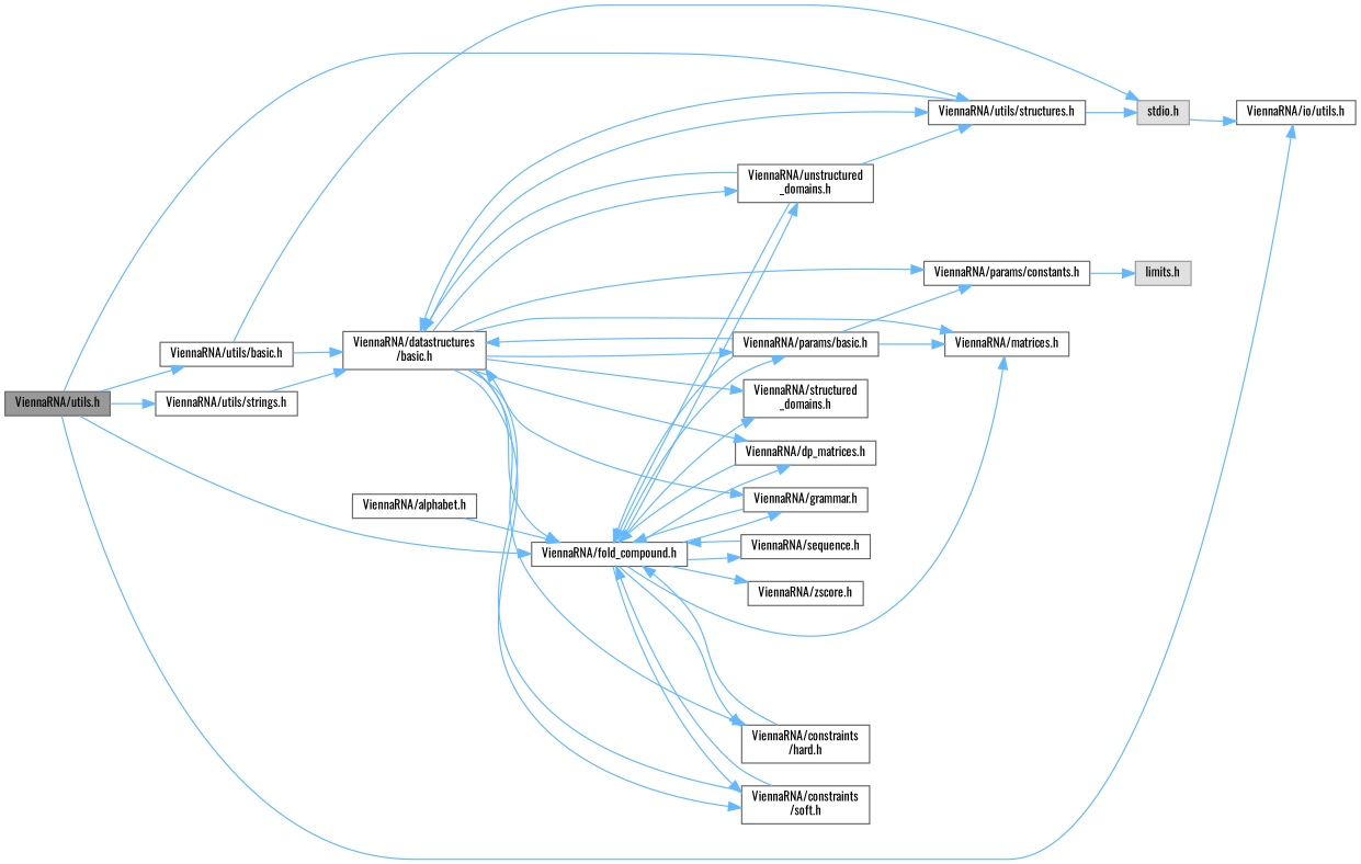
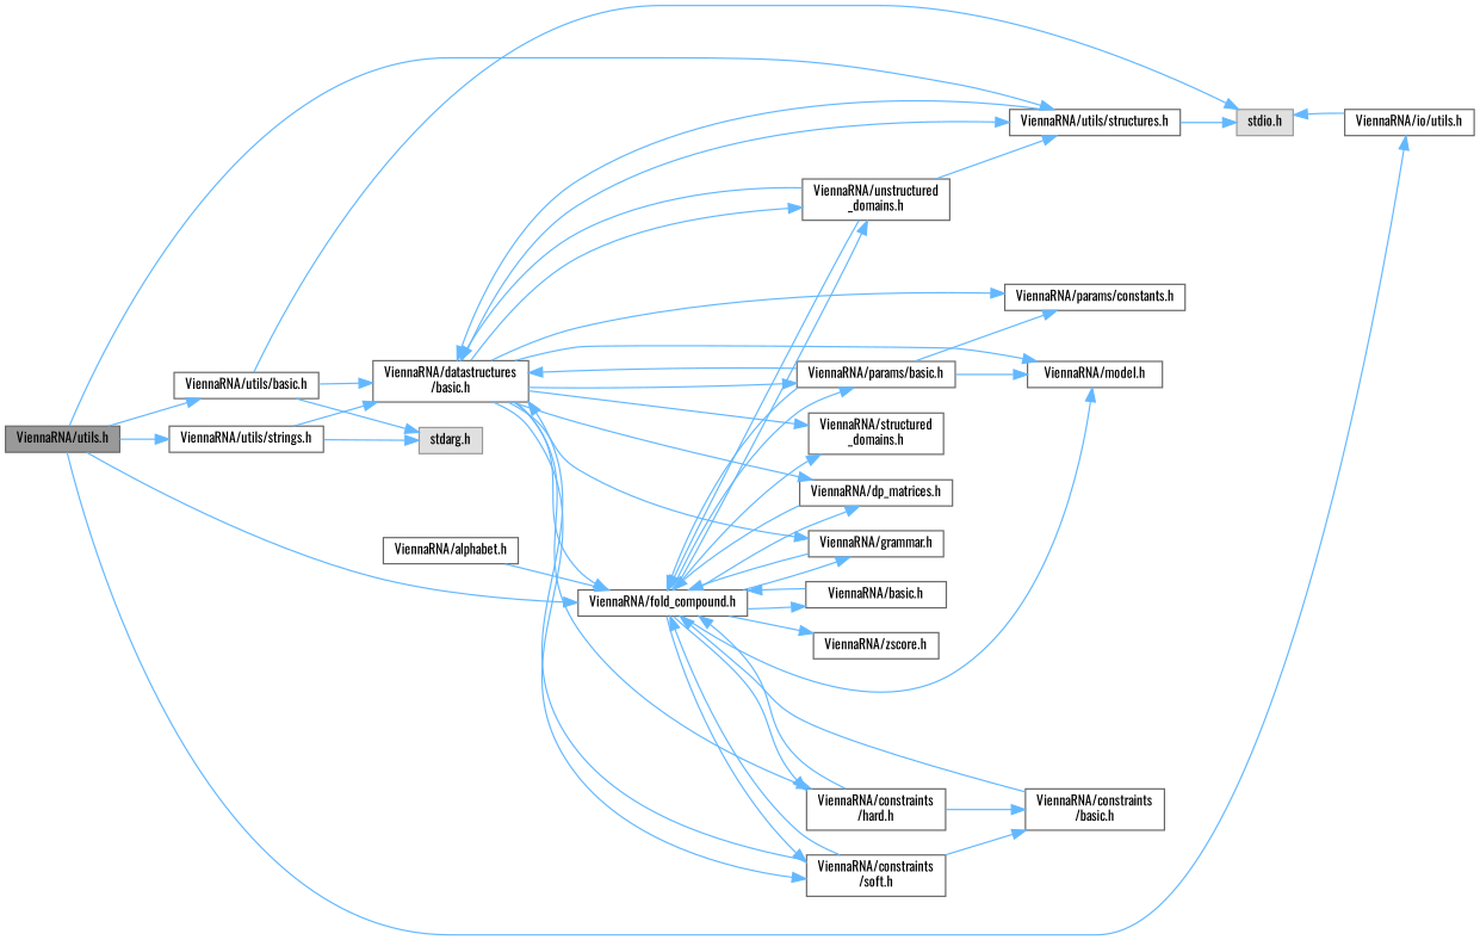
  digraph {
    fontname=Oswald
    rankdir=LR
    node [color=grey40 fillcolor=white fontname=Oswald fontsize=10 shape=box style=filled]
    edge [color=steelblue1 fontname=Oswald fontsize=10 labelfontname=Helvetica labelfontsize=10 style=solid]
    n1 [color=gray40 fillcolor=grey60 fontcolor=black height=0.2 label="ViennaRNA/utils.h" width=0.4]
    n2 [height=0.2 label="ViennaRNA/utils/basic.h" width=0.4]
    n3 [height=0.2 label="ViennaRNA/utils/structures.h" width=0.4]
    n4 [height=0.2 label="ViennaRNA/utils/strings.h" width=0.4]
    n5 [height=0.2 label="ViennaRNA/io/utils.h" width=0.4]
    n6 [height=0.2 label="ViennaRNA/fold_compound.h" width=0.4]
    n7 [color=grey60 fillcolor="#E0E0E0" height=0.2 label="stdio.h" width=0.4]
+   n8 [color=grey60 fillcolor="#E0E0E0" height=0.2 label="stdarg.h" width=0.4]
    n9 [height=0.2 label="ViennaRNA/datastructures\l/basic.h" width=0.4]
    n10 [height=0.2 label="ViennaRNA/alphabet.h" width=0.4]
    n11 [height=0.2 label="ViennaRNA/params/constants.h" width=0.4]
-   n12 [height=0.2 label="ViennaRNA/matrices.h" width=0.4]
+   n12 [height=0.2 label="ViennaRNA/model.h" width=0.4]
    n13 [height=0.2 label="ViennaRNA/params/basic.h" width=0.4]
    n14 [height=0.2 label="ViennaRNA/dp_matrices.h" width=0.4]
    n15 [height=0.2 label="ViennaRNA/constraints\l/hard.h" width=0.4]
    n16 [height=0.2 label="ViennaRNA/constraints\l/soft.h" width=0.4]
    n17 [height=0.2 label="ViennaRNA/grammar.h" width=0.4]
    n18 [height=0.2 label="ViennaRNA/structured\l_domains.h" width=0.4]
    n19 [height=0.2 label="ViennaRNA/unstructured\l_domains.h" width=0.4]
-   n20 [color=grey60 fillcolor="#E0E0E0" height=0.2 label="limits.h" width=0.4]
-   n21 [height=0.2 label="ViennaRNA/sequence.h" width=0.4]
+   n21 [height=0.2 label="ViennaRNA/basic.h" width=0.4]
    n22 [height=0.2 label="ViennaRNA/zscore.h" width=0.4]
+   n23 [height=0.2 label="ViennaRNA/constraints\l/basic.h" width=0.4]
    n1 -> n2
    n1 -> n3
    n1 -> n4
    n1 -> n5
    n1 -> n6
    n2 -> n7
+   n2 -> n8
    n2 -> n9
    n3 -> n7
    n3 -> n9
+   n4 -> n8
    n4 -> n9
-   n7 -> n5
+   n5 -> n7
    n6 -> n12
    n6 -> n13
    n6 -> n14
    n6 -> n15
    n6 -> n16
    n6 -> n17
    n6 -> n18
    n6 -> n19
    n6 -> n21
    n6 -> n22
    n9 -> n3
    n9 -> n6
    n9 -> n11
    n9 -> n12
    n9 -> n13
    n9 -> n14
    n9 -> n15
    n9 -> n16
    n9 -> n17
    n9 -> n18
    n9 -> n19
    n10 -> n6
-   n11 -> n20
    n13 -> n6
    n13 -> n9
    n13 -> n11
    n13 -> n12
    n14 -> n6
    n15 -> n6
+   n15 -> n23
    n16 -> n6
    n16 -> n9
+   n16 -> n23
    n17 -> n6
    n19 -> n3
    n19 -> n6
    n19 -> n9
    n21 -> n6
+   n23 -> n6
  }
